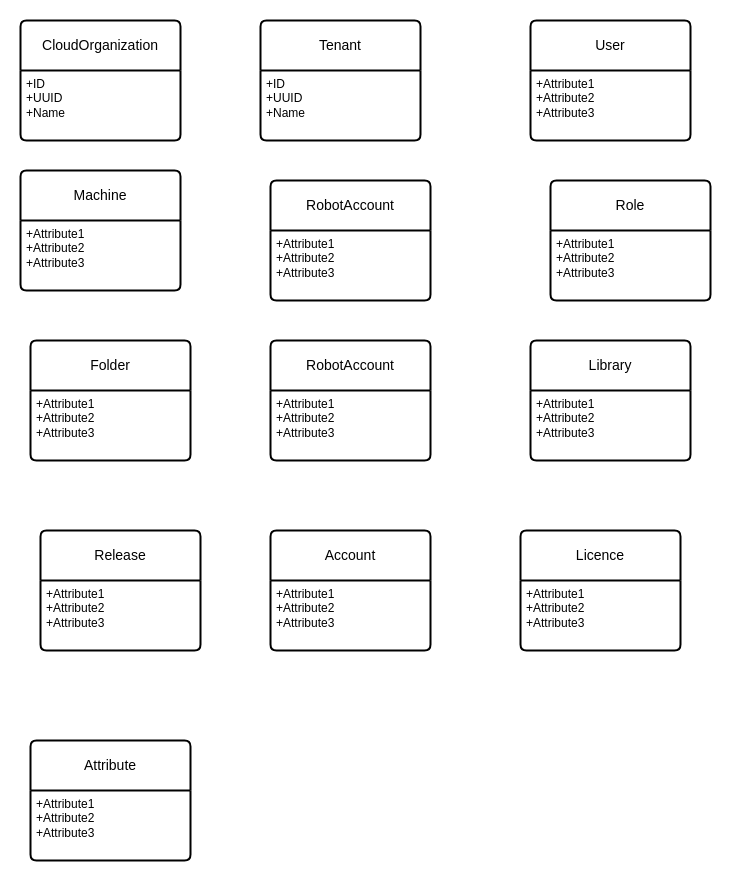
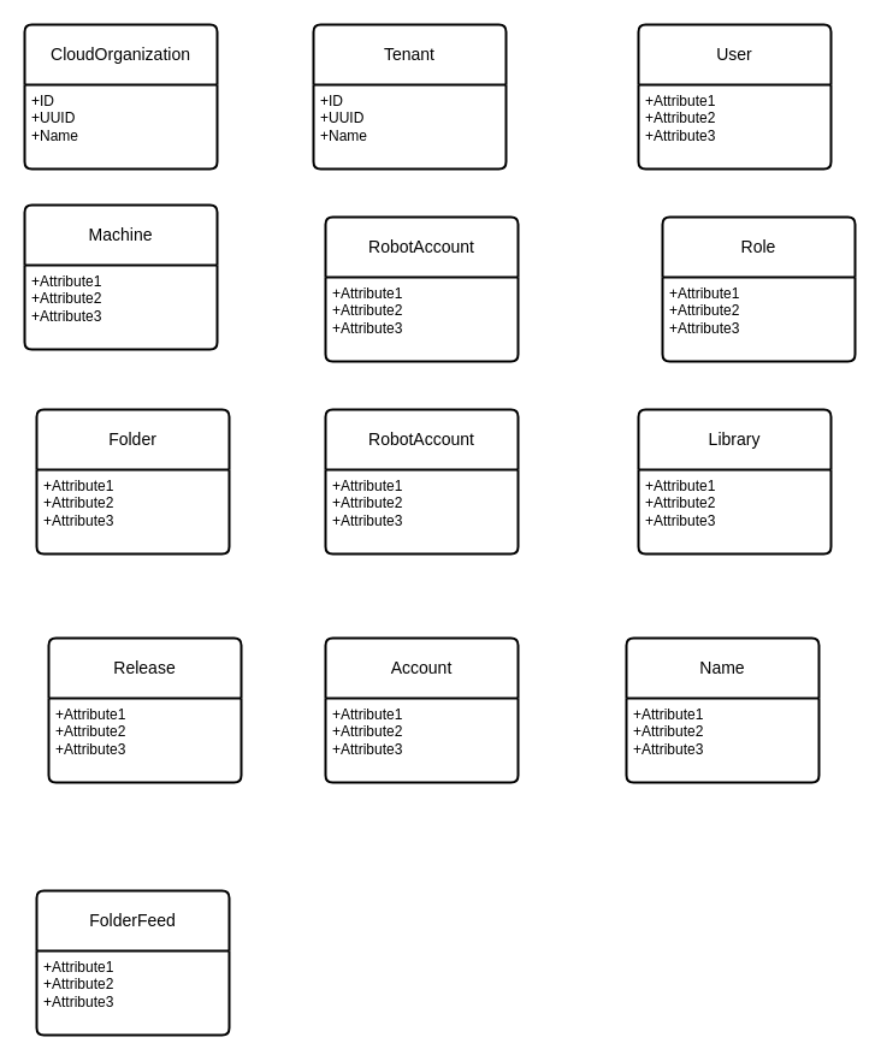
  <mxCell id="0" />
  <mxCell id="1" parent="0" />
  <mxCell id="2" value="CloudOrganization" style="swimlane;childLayout=stackLayout;horizontal=1;startSize=50;horizontalStack=0;rounded=1;fontSize=14;fontStyle=0;strokeWidth=2;resizeParent=0;resizeLast=1;shadow=0;dashed=0;align=center;arcSize=4;whiteSpace=wrap;html=1;" vertex="1" parent="1"><mxGeometry x="20" y="20" width="160" height="120" as="geometry" /></mxCell>
  <mxCell id="3" value="+ID&lt;br&gt;+UUID&lt;br&gt;+Name" style="align=left;strokeColor=none;fillColor=none;spacingLeft=4;fontSize=12;verticalAlign=top;resizable=0;rotatable=0;part=1;html=1;" vertex="1" parent="2"><mxGeometry y="50" width="160" height="70" as="geometry" /></mxCell>
  <mxCell id="4" value="Tenant" style="swimlane;childLayout=stackLayout;horizontal=1;startSize=50;horizontalStack=0;rounded=1;fontSize=14;fontStyle=0;strokeWidth=2;resizeParent=0;resizeLast=1;shadow=0;dashed=0;align=center;arcSize=4;whiteSpace=wrap;html=1;" vertex="1" parent="1"><mxGeometry x="260" y="20" width="160" height="120" as="geometry" /></mxCell>
  <mxCell id="5" value="+ID&lt;br&gt;+UUID&lt;br&gt;+Name" style="align=left;strokeColor=none;fillColor=none;spacingLeft=4;fontSize=12;verticalAlign=top;resizable=0;rotatable=0;part=1;html=1;" vertex="1" parent="4"><mxGeometry y="50" width="160" height="70" as="geometry" /></mxCell>
  <mxCell id="6" value="User" style="swimlane;childLayout=stackLayout;horizontal=1;startSize=50;horizontalStack=0;rounded=1;fontSize=14;fontStyle=0;strokeWidth=2;resizeParent=0;resizeLast=1;shadow=0;dashed=0;align=center;arcSize=4;whiteSpace=wrap;html=1;" vertex="1" parent="1"><mxGeometry x="530" y="20" width="160" height="120" as="geometry" /></mxCell>
  <mxCell id="7" value="+Attribute1&#10;+Attribute2&#10;+Attribute3" style="align=left;strokeColor=none;fillColor=none;spacingLeft=4;fontSize=12;verticalAlign=top;resizable=0;rotatable=0;part=1;html=1;" vertex="1" parent="6"><mxGeometry y="50" width="160" height="70" as="geometry" /></mxCell>
  <mxCell id="8" value="Role" style="swimlane;childLayout=stackLayout;horizontal=1;startSize=50;horizontalStack=0;rounded=1;fontSize=14;fontStyle=0;strokeWidth=2;resizeParent=0;resizeLast=1;shadow=0;dashed=0;align=center;arcSize=4;whiteSpace=wrap;html=1;" vertex="1" parent="1"><mxGeometry x="550" y="180" width="160" height="120" as="geometry" /></mxCell>
  <mxCell id="9" value="+Attribute1&#10;+Attribute2&#10;+Attribute3" style="align=left;strokeColor=none;fillColor=none;spacingLeft=4;fontSize=12;verticalAlign=top;resizable=0;rotatable=0;part=1;html=1;" vertex="1" parent="8"><mxGeometry y="50" width="160" height="70" as="geometry" /></mxCell>
  <mxCell id="10" value="Machine" style="swimlane;childLayout=stackLayout;horizontal=1;startSize=50;horizontalStack=0;rounded=1;fontSize=14;fontStyle=0;strokeWidth=2;resizeParent=0;resizeLast=1;shadow=0;dashed=0;align=center;arcSize=4;whiteSpace=wrap;html=1;" vertex="1" parent="1"><mxGeometry x="20" y="170" width="160" height="120" as="geometry" /></mxCell>
  <mxCell id="11" value="+Attribute1&#10;+Attribute2&#10;+Attribute3" style="align=left;strokeColor=none;fillColor=none;spacingLeft=4;fontSize=12;verticalAlign=top;resizable=0;rotatable=0;part=1;html=1;" vertex="1" parent="10"><mxGeometry y="50" width="160" height="70" as="geometry" /></mxCell>
  <mxCell id="12" value="RobotAccount" style="swimlane;childLayout=stackLayout;horizontal=1;startSize=50;horizontalStack=0;rounded=1;fontSize=14;fontStyle=0;strokeWidth=2;resizeParent=0;resizeLast=1;shadow=0;dashed=0;align=center;arcSize=4;whiteSpace=wrap;html=1;" vertex="1" parent="1"><mxGeometry x="270" y="180" width="160" height="120" as="geometry" /></mxCell>
  <mxCell id="13" value="+Attribute1&#10;+Attribute2&#10;+Attribute3" style="align=left;strokeColor=none;fillColor=none;spacingLeft=4;fontSize=12;verticalAlign=top;resizable=0;rotatable=0;part=1;html=1;" vertex="1" parent="12"><mxGeometry y="50" width="160" height="70" as="geometry" /></mxCell>
  <mxCell id="14" value="Folder" style="swimlane;childLayout=stackLayout;horizontal=1;startSize=50;horizontalStack=0;rounded=1;fontSize=14;fontStyle=0;strokeWidth=2;resizeParent=0;resizeLast=1;shadow=0;dashed=0;align=center;arcSize=4;whiteSpace=wrap;html=1;" vertex="1" parent="1"><mxGeometry x="30" y="340" width="160" height="120" as="geometry" /></mxCell>
  <mxCell id="15" value="+Attribute1&#10;+Attribute2&#10;+Attribute3" style="align=left;strokeColor=none;fillColor=none;spacingLeft=4;fontSize=12;verticalAlign=top;resizable=0;rotatable=0;part=1;html=1;" vertex="1" parent="14"><mxGeometry y="50" width="160" height="70" as="geometry" /></mxCell>
  <mxCell id="16" value="RobotAccount" style="swimlane;childLayout=stackLayout;horizontal=1;startSize=50;horizontalStack=0;rounded=1;fontSize=14;fontStyle=0;strokeWidth=2;resizeParent=0;resizeLast=1;shadow=0;dashed=0;align=center;arcSize=4;whiteSpace=wrap;html=1;" vertex="1" parent="1"><mxGeometry x="270" y="340" width="160" height="120" as="geometry" /></mxCell>
  <mxCell id="17" value="+Attribute1&#10;+Attribute2&#10;+Attribute3" style="align=left;strokeColor=none;fillColor=none;spacingLeft=4;fontSize=12;verticalAlign=top;resizable=0;rotatable=0;part=1;html=1;" vertex="1" parent="16"><mxGeometry y="50" width="160" height="70" as="geometry" /></mxCell>
  <mxCell id="18" value="Library" style="swimlane;childLayout=stackLayout;horizontal=1;startSize=50;horizontalStack=0;rounded=1;fontSize=14;fontStyle=0;strokeWidth=2;resizeParent=0;resizeLast=1;shadow=0;dashed=0;align=center;arcSize=4;whiteSpace=wrap;html=1;" vertex="1" parent="1"><mxGeometry x="530" y="340" width="160" height="120" as="geometry" /></mxCell>
  <mxCell id="19" value="+Attribute1&#10;+Attribute2&#10;+Attribute3" style="align=left;strokeColor=none;fillColor=none;spacingLeft=4;fontSize=12;verticalAlign=top;resizable=0;rotatable=0;part=1;html=1;" vertex="1" parent="18"><mxGeometry y="50" width="160" height="70" as="geometry" /></mxCell>
  <mxCell id="20" value="Release" style="swimlane;childLayout=stackLayout;horizontal=1;startSize=50;horizontalStack=0;rounded=1;fontSize=14;fontStyle=0;strokeWidth=2;resizeParent=0;resizeLast=1;shadow=0;dashed=0;align=center;arcSize=4;whiteSpace=wrap;html=1;" vertex="1" parent="1"><mxGeometry x="40" y="530" width="160" height="120" as="geometry" /></mxCell>
  <mxCell id="21" value="+Attribute1&#10;+Attribute2&#10;+Attribute3" style="align=left;strokeColor=none;fillColor=none;spacingLeft=4;fontSize=12;verticalAlign=top;resizable=0;rotatable=0;part=1;html=1;" vertex="1" parent="20"><mxGeometry y="50" width="160" height="70" as="geometry" /></mxCell>
  <mxCell id="22" value="Account" style="swimlane;childLayout=stackLayout;horizontal=1;startSize=50;horizontalStack=0;rounded=1;fontSize=14;fontStyle=0;strokeWidth=2;resizeParent=0;resizeLast=1;shadow=0;dashed=0;align=center;arcSize=4;whiteSpace=wrap;html=1;" vertex="1" parent="1"><mxGeometry x="270" y="530" width="160" height="120" as="geometry" /></mxCell>
  <mxCell id="23" value="+Attribute1&#10;+Attribute2&#10;+Attribute3" style="align=left;strokeColor=none;fillColor=none;spacingLeft=4;fontSize=12;verticalAlign=top;resizable=0;rotatable=0;part=1;html=1;" vertex="1" parent="22"><mxGeometry y="50" width="160" height="70" as="geometry" /></mxCell>
- <mxCell id="24" value="Licence" style="swimlane;childLayout=stackLayout;horizontal=1;startSize=50;horizontalStack=0;rounded=1;fontSize=14;fontStyle=0;strokeWidth=2;resizeParent=0;resizeLast=1;shadow=0;dashed=0;align=center;arcSize=4;whiteSpace=wrap;html=1;" vertex="1" parent="1"><mxGeometry x="520" y="530" width="160" height="120" as="geometry" /></mxCell>
+ <mxCell id="24" value="Name" style="swimlane;childLayout=stackLayout;horizontal=1;startSize=50;horizontalStack=0;rounded=1;fontSize=14;fontStyle=0;strokeWidth=2;resizeParent=0;resizeLast=1;shadow=0;dashed=0;align=center;arcSize=4;whiteSpace=wrap;html=1;" vertex="1" parent="1"><mxGeometry x="520" y="530" width="160" height="120" as="geometry" /></mxCell>
  <mxCell id="25" value="+Attribute1&#10;+Attribute2&#10;+Attribute3" style="align=left;strokeColor=none;fillColor=none;spacingLeft=4;fontSize=12;verticalAlign=top;resizable=0;rotatable=0;part=1;html=1;" vertex="1" parent="24"><mxGeometry y="50" width="160" height="70" as="geometry" /></mxCell>
- <mxCell id="26" value="Attribute" style="swimlane;childLayout=stackLayout;horizontal=1;startSize=50;horizontalStack=0;rounded=1;fontSize=14;fontStyle=0;strokeWidth=2;resizeParent=0;resizeLast=1;shadow=0;dashed=0;align=center;arcSize=4;whiteSpace=wrap;html=1;" vertex="1" parent="1"><mxGeometry x="30" y="740" width="160" height="120" as="geometry" /></mxCell>
+ <mxCell id="26" value="FolderFeed" style="swimlane;childLayout=stackLayout;horizontal=1;startSize=50;horizontalStack=0;rounded=1;fontSize=14;fontStyle=0;strokeWidth=2;resizeParent=0;resizeLast=1;shadow=0;dashed=0;align=center;arcSize=4;whiteSpace=wrap;html=1;" vertex="1" parent="1"><mxGeometry x="30" y="740" width="160" height="120" as="geometry" /></mxCell>
  <mxCell id="27" value="+Attribute1&#10;+Attribute2&#10;+Attribute3" style="align=left;strokeColor=none;fillColor=none;spacingLeft=4;fontSize=12;verticalAlign=top;resizable=0;rotatable=0;part=1;html=1;" vertex="1" parent="26"><mxGeometry y="50" width="160" height="70" as="geometry" /></mxCell>
